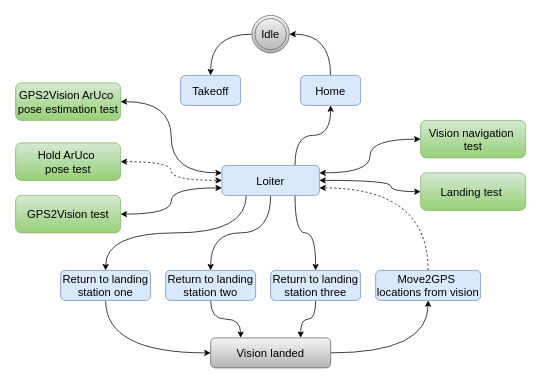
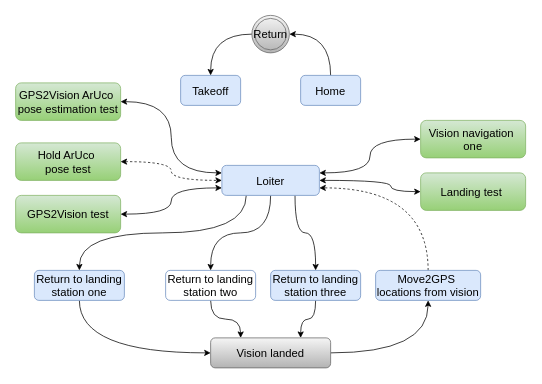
  <mxCell id="0" />
  <mxCell id="1" parent="0" />
  <mxCell id="2" value="&lt;pre style=&quot;font-size: 15px ; margin-top: 0px ; margin-bottom: 0px&quot;&gt;&lt;pre style=&quot;margin-top: 0px ; margin-bottom: 0px&quot;&gt;&lt;font style=&quot;font-size: 15px&quot; face=&quot;Helvetica&quot;&gt;GPS2Vision ArUco &lt;/font&gt;&lt;/pre&gt;&lt;pre style=&quot;margin-top: 0px ; margin-bottom: 0px&quot;&gt;&lt;font style=&quot;font-size: 15px&quot; face=&quot;Helvetica&quot;&gt;pose estimation test&lt;/font&gt;&lt;/pre&gt;&lt;/pre&gt;" style="rounded=1;whiteSpace=wrap;html=1;gradientColor=#97d077;fillColor=#d5e8d4;strokeColor=#82b366;" parent="1" vertex="1"><mxGeometry x="20" y="110" width="140" height="50" as="geometry" /></mxCell>
  <mxCell id="3" style="edgeStyle=orthogonalEdgeStyle;curved=1;rounded=0;orthogonalLoop=1;jettySize=auto;html=1;exitX=0.5;exitY=1;exitDx=0;exitDy=0;entryX=0.75;entryY=0;entryDx=0;entryDy=0;" parent="1" source="4" target="21" edge="1"><mxGeometry relative="1" as="geometry" /></mxCell>
  <mxCell id="4" value="&lt;pre style=&quot;margin-top: 0px ; margin-bottom: 0px ; font-size: 15px&quot;&gt;&lt;font face=&quot;Helvetica&quot; style=&quot;font-size: 15px&quot;&gt; Return to landing &lt;/font&gt;&lt;/pre&gt;&lt;pre style=&quot;margin-top: 0px ; margin-bottom: 0px ; font-size: 15px&quot;&gt;&lt;font face=&quot;Helvetica&quot; style=&quot;font-size: 15px&quot;&gt;station three&lt;/font&gt;&lt;/pre&gt;" style="rounded=1;whiteSpace=wrap;html=1;fillColor=#dae8fc;strokeColor=#6c8ebf;" parent="1" vertex="1"><mxGeometry x="360" y="360" width="120" height="40" as="geometry" /></mxCell>
  <mxCell id="5" style="edgeStyle=orthogonalEdgeStyle;curved=1;rounded=0;orthogonalLoop=1;jettySize=auto;html=1;exitX=0.5;exitY=1;exitDx=0;exitDy=0;entryX=0;entryY=0.5;entryDx=0;entryDy=0;" parent="1" source="6" target="21" edge="1"><mxGeometry relative="1" as="geometry" /></mxCell>
- <mxCell id="6" value="&lt;pre style=&quot;margin-top: 0px ; margin-bottom: 0px ; font-size: 15px&quot;&gt;&lt;font face=&quot;Helvetica&quot; style=&quot;font-size: 15px&quot;&gt; Return to landing &lt;/font&gt;&lt;/pre&gt;&lt;pre style=&quot;margin-top: 0px ; margin-bottom: 0px ; font-size: 15px&quot;&gt;&lt;font face=&quot;Helvetica&quot; style=&quot;font-size: 15px&quot;&gt;station one&lt;/font&gt;&lt;/pre&gt;" style="rounded=1;whiteSpace=wrap;html=1;fillColor=#dae8fc;strokeColor=#6c8ebf;" parent="1" vertex="1"><mxGeometry x="80" y="360" width="120" height="40" as="geometry" /></mxCell>
+ <mxCell id="6" value="&lt;pre style=&quot;margin-top: 0px ; margin-bottom: 0px ; font-size: 15px&quot;&gt;&lt;font face=&quot;Helvetica&quot; style=&quot;font-size: 15px&quot;&gt; Return to landing &lt;/font&gt;&lt;/pre&gt;&lt;pre style=&quot;margin-top: 0px ; margin-bottom: 0px ; font-size: 15px&quot;&gt;&lt;font face=&quot;Helvetica&quot; style=&quot;font-size: 15px&quot;&gt;station one&lt;/font&gt;&lt;/pre&gt;" style="rounded=1;whiteSpace=wrap;html=1;fillColor=#dae8fc;strokeColor=#6c8ebf;" parent="1" vertex="1"><mxGeometry x="45" y="360" width="120" height="40" as="geometry" /></mxCell>
  <mxCell id="7" style="edgeStyle=orthogonalEdgeStyle;curved=1;rounded=0;orthogonalLoop=1;jettySize=auto;html=1;exitX=0.5;exitY=1;exitDx=0;exitDy=0;entryX=0.25;entryY=0;entryDx=0;entryDy=0;" parent="1" source="8" target="21" edge="1"><mxGeometry relative="1" as="geometry" /></mxCell>
- <mxCell id="8" value="&lt;pre style=&quot;margin-top: 0px ; margin-bottom: 0px ; font-size: 15px&quot;&gt;&lt;font face=&quot;Helvetica&quot; style=&quot;font-size: 15px&quot;&gt; Return to landing &lt;/font&gt;&lt;/pre&gt;&lt;pre style=&quot;margin-top: 0px ; margin-bottom: 0px ; font-size: 15px&quot;&gt;&lt;font face=&quot;Helvetica&quot; style=&quot;font-size: 15px&quot;&gt;station two&lt;/font&gt;&lt;/pre&gt;" style="rounded=1;whiteSpace=wrap;html=1;fillColor=#dae8fc;strokeColor=#6c8ebf;" parent="1" vertex="1"><mxGeometry x="220" y="360" width="120" height="40" as="geometry" /></mxCell>
+ <mxCell id="8" value="&lt;pre style=&quot;margin-top: 0px ; margin-bottom: 0px ; font-size: 15px&quot;&gt;&lt;font face=&quot;Helvetica&quot; style=&quot;font-size: 15px&quot;&gt; Return to landing &lt;/font&gt;&lt;/pre&gt;&lt;pre style=&quot;margin-top: 0px ; margin-bottom: 0px ; font-size: 15px&quot;&gt;&lt;font face=&quot;Helvetica&quot; style=&quot;font-size: 15px&quot;&gt;station two&lt;/font&gt;&lt;/pre&gt;" style="rounded=1;whiteSpace=wrap;html=1;fillColor=#ffffff;strokeColor=#6c8ebf;" parent="1" vertex="1"><mxGeometry x="220" y="360" width="120" height="40" as="geometry" /></mxCell>
  <mxCell id="9" value="&lt;pre style=&quot;font-size: 15px ; margin-top: 0px ; margin-bottom: 0px&quot;&gt;&lt;pre style=&quot;margin-top: 0px ; margin-bottom: 0px&quot;&gt;&lt;font face=&quot;Helvetica&quot; style=&quot;font-size: 15px&quot;&gt;Hold ArUco &lt;/font&gt;&lt;/pre&gt;&lt;pre style=&quot;margin-top: 0px ; margin-bottom: 0px&quot;&gt;&lt;font face=&quot;Helvetica&quot; style=&quot;font-size: 15px&quot;&gt;pose test&lt;/font&gt;&lt;/pre&gt;&lt;/pre&gt;" style="rounded=1;whiteSpace=wrap;html=1;gradientColor=#97d077;fillColor=#d5e8d4;strokeColor=#82b366;" parent="1" vertex="1"><mxGeometry x="20" y="190" width="140" height="50" as="geometry" /></mxCell>
  <mxCell id="10" style="edgeStyle=orthogonalEdgeStyle;curved=1;rounded=0;orthogonalLoop=1;jettySize=auto;html=1;exitX=0.5;exitY=0;exitDx=0;exitDy=0;entryX=1;entryY=0.5;entryDx=0;entryDy=0;" parent="1" source="11" target="27" edge="1"><mxGeometry relative="1" as="geometry" /></mxCell>
  <mxCell id="11" value="&lt;pre style=&quot;margin-top: 0px ; margin-bottom: 0px&quot;&gt;&lt;pre style=&quot;margin-top: 0px ; margin-bottom: 0px&quot;&gt;&lt;pre style=&quot;margin-top: 0px ; margin-bottom: 0px&quot;&gt;&lt;font face=&quot;Helvetica&quot; style=&quot;font-size: 15px&quot;&gt;Home&lt;/font&gt;&lt;/pre&gt;&lt;/pre&gt;&lt;/pre&gt;" style="rounded=1;whiteSpace=wrap;html=1;fillColor=#dae8fc;strokeColor=#6c8ebf;" parent="1" vertex="1"><mxGeometry x="400" y="100" width="80" height="40" as="geometry" /></mxCell>
  <mxCell id="12" value="&lt;pre style=&quot;margin-top: 0px ; margin-bottom: 0px&quot;&gt;&lt;pre style=&quot;margin-top: 0px ; margin-bottom: 0px&quot;&gt;&lt;pre style=&quot;margin-top: 0px ; margin-bottom: 0px&quot;&gt;&lt;font face=&quot;Helvetica&quot; style=&quot;font-size: 15px&quot;&gt;Landing test &lt;/font&gt;&lt;/pre&gt;&lt;/pre&gt;&lt;/pre&gt;" style="rounded=1;whiteSpace=wrap;html=1;gradientColor=#97d077;fillColor=#d5e8d4;strokeColor=#82b366;" parent="1" vertex="1"><mxGeometry x="560" y="230" width="140" height="50" as="geometry" /></mxCell>
- <mxCell id="13" value="&lt;pre style=&quot;font-size: 15px ; margin-top: 0px ; margin-bottom: 0px&quot;&gt;&lt;pre style=&quot;margin-top: 0px ; margin-bottom: 0px&quot;&gt;&lt;pre style=&quot;margin-top: 0px ; margin-bottom: 0px&quot;&gt;&lt;font face=&quot;Helvetica&quot; style=&quot;font-size: 15px&quot;&gt;Vision navigation &lt;/font&gt;&lt;/pre&gt;&lt;pre style=&quot;margin-top: 0px ; margin-bottom: 0px&quot;&gt;&lt;font face=&quot;Helvetica&quot; style=&quot;font-size: 15px&quot;&gt;test&lt;/font&gt;&lt;/pre&gt;&lt;/pre&gt;&lt;/pre&gt;" style="rounded=1;whiteSpace=wrap;html=1;gradientColor=#97d077;fillColor=#d5e8d4;strokeColor=#82b366;" parent="1" vertex="1"><mxGeometry x="560" y="160" width="140" height="50" as="geometry" /></mxCell>
+ <mxCell id="13" value="&lt;pre style=&quot;font-size: 15px ; margin-top: 0px ; margin-bottom: 0px&quot;&gt;&lt;pre style=&quot;margin-top: 0px ; margin-bottom: 0px&quot;&gt;&lt;pre style=&quot;margin-top: 0px ; margin-bottom: 0px&quot;&gt;&lt;font face=&quot;Helvetica&quot; style=&quot;font-size: 15px&quot;&gt;Vision navigation &lt;/font&gt;&lt;/pre&gt;&lt;pre style=&quot;margin-top: 0px ; margin-bottom: 0px&quot;&gt;&lt;font face=&quot;Helvetica&quot; style=&quot;font-size: 15px&quot;&gt;one&lt;/font&gt;&lt;/pre&gt;&lt;/pre&gt;&lt;/pre&gt;" style="rounded=1;whiteSpace=wrap;html=1;gradientColor=#97d077;fillColor=#d5e8d4;strokeColor=#82b366;" parent="1" vertex="1"><mxGeometry x="560" y="160" width="140" height="50" as="geometry" /></mxCell>
  <mxCell id="14" value="&lt;pre style=&quot;margin-top: 0px ; margin-bottom: 0px&quot;&gt;&lt;pre style=&quot;margin-top: 0px ; margin-bottom: 0px&quot;&gt;&lt;pre style=&quot;margin-top: 0px ; margin-bottom: 0px&quot;&gt;&lt;font face=&quot;Helvetica&quot; style=&quot;font-size: 15px&quot;&gt;Takeoff&lt;/font&gt;&lt;/pre&gt;&lt;/pre&gt;&lt;/pre&gt;" style="rounded=1;whiteSpace=wrap;html=1;fillColor=#dae8fc;strokeColor=#6c8ebf;" parent="1" vertex="1"><mxGeometry x="240" y="100" width="80" height="40" as="geometry" /></mxCell>
- <mxCell id="15" style="edgeStyle=orthogonalEdgeStyle;curved=1;rounded=0;orthogonalLoop=1;jettySize=auto;html=1;exitX=0.75;exitY=0;exitDx=0;exitDy=0;entryX=0.5;entryY=1;entryDx=0;entryDy=0;" parent="1" source="19" target="11" edge="1"><mxGeometry relative="1" as="geometry" /></mxCell>
  <mxCell id="16" style="edgeStyle=orthogonalEdgeStyle;curved=1;rounded=0;orthogonalLoop=1;jettySize=auto;html=1;exitX=0.25;exitY=1;exitDx=0;exitDy=0;entryX=0.5;entryY=0;entryDx=0;entryDy=0;" parent="1" source="19" target="6" edge="1"><mxGeometry relative="1" as="geometry" /></mxCell>
  <mxCell id="17" style="edgeStyle=orthogonalEdgeStyle;curved=1;rounded=0;orthogonalLoop=1;jettySize=auto;html=1;exitX=0.5;exitY=1;exitDx=0;exitDy=0;entryX=0.5;entryY=0;entryDx=0;entryDy=0;" parent="1" source="19" target="8" edge="1"><mxGeometry relative="1" as="geometry" /></mxCell>
  <mxCell id="18" style="edgeStyle=orthogonalEdgeStyle;curved=1;rounded=0;orthogonalLoop=1;jettySize=auto;html=1;exitX=0.75;exitY=1;exitDx=0;exitDy=0;entryX=0.5;entryY=0;entryDx=0;entryDy=0;" parent="1" source="19" target="4" edge="1"><mxGeometry relative="1" as="geometry" /></mxCell>
  <mxCell id="19" value="&lt;pre style=&quot;margin-top: 0px ; margin-bottom: 0px&quot;&gt;&lt;pre style=&quot;margin-top: 0px ; margin-bottom: 0px&quot;&gt;&lt;pre style=&quot;margin-top: 0px ; margin-bottom: 0px&quot;&gt;&lt;font face=&quot;Helvetica&quot; style=&quot;font-size: 15px&quot;&gt;Loiter&lt;/font&gt;&lt;/pre&gt;&lt;/pre&gt;&lt;/pre&gt;" style="rounded=1;whiteSpace=wrap;html=1;fillColor=#dae8fc;strokeColor=#6c8ebf;" parent="1" vertex="1"><mxGeometry x="295" y="220" width="130" height="40" as="geometry" /></mxCell>
  <mxCell id="20" style="edgeStyle=orthogonalEdgeStyle;curved=1;rounded=0;orthogonalLoop=1;jettySize=auto;html=1;exitX=1;exitY=0.5;exitDx=0;exitDy=0;entryX=0.5;entryY=1;entryDx=0;entryDy=0;" parent="1" source="21" target="23" edge="1"><mxGeometry relative="1" as="geometry" /></mxCell>
  <mxCell id="21" value="&lt;pre style=&quot;margin-top: 0px ; margin-bottom: 0px&quot;&gt;&lt;pre style=&quot;margin-top: 0px ; margin-bottom: 0px&quot;&gt;&lt;pre style=&quot;margin-top: 0px ; margin-bottom: 0px&quot;&gt;&lt;font face=&quot;Helvetica&quot; style=&quot;font-size: 15px&quot;&gt;Vision landed&lt;/font&gt;&lt;font size=&quot;3&quot;&gt;&lt;br&gt;&lt;/font&gt;&lt;/pre&gt;&lt;/pre&gt;&lt;/pre&gt;" style="rounded=1;whiteSpace=wrap;html=1;gradientColor=#b3b3b3;fillColor=#f5f5f5;strokeColor=#666666;" parent="1" vertex="1"><mxGeometry x="280" y="450" width="160" height="40" as="geometry" /></mxCell>
  <mxCell id="22" style="edgeStyle=orthogonalEdgeStyle;curved=1;rounded=0;orthogonalLoop=1;jettySize=auto;html=1;exitX=0.5;exitY=0;exitDx=0;exitDy=0;entryX=1;entryY=0.75;entryDx=0;entryDy=0;dashed=1;" parent="1" source="23" target="19" edge="1"><mxGeometry relative="1" as="geometry" /></mxCell>
  <mxCell id="23" value="&lt;pre style=&quot;font-size: 15px ; margin-top: 0px ; margin-bottom: 0px&quot;&gt;&lt;pre style=&quot;margin-top: 0px ; margin-bottom: 0px&quot;&gt;&lt;font face=&quot;Helvetica&quot; style=&quot;font-size: 15px&quot;&gt;Move2GPS &lt;/font&gt;&lt;/pre&gt;&lt;pre style=&quot;margin-top: 0px ; margin-bottom: 0px&quot;&gt;&lt;font face=&quot;Helvetica&quot; style=&quot;font-size: 15px&quot;&gt;locations from vision&lt;/font&gt;&lt;/pre&gt;&lt;/pre&gt;" style="rounded=1;whiteSpace=wrap;html=1;fillColor=#dae8fc;strokeColor=#6c8ebf;" parent="1" vertex="1"><mxGeometry x="500" y="360" width="140" height="40" as="geometry" /></mxCell>
  <mxCell id="24" value="" style="endArrow=classic;startArrow=classic;html=1;entryX=0;entryY=0.5;entryDx=0;entryDy=0;exitX=1;exitY=0.25;exitDx=0;exitDy=0;edgeStyle=orthogonalEdgeStyle;curved=1;" parent="1" source="19" target="13" edge="1"><mxGeometry width="50" height="50" relative="1" as="geometry"><mxPoint x="435" y="280" as="sourcePoint" /><mxPoint x="570" y="245" as="targetPoint" /></mxGeometry></mxCell>
  <mxCell id="25" value="" style="endArrow=classic;startArrow=classic;html=1;entryX=0;entryY=0.25;entryDx=0;entryDy=0;exitX=1;exitY=0.5;exitDx=0;exitDy=0;edgeStyle=orthogonalEdgeStyle;curved=1;" parent="1" source="2" target="19" edge="1"><mxGeometry width="50" height="50" relative="1" as="geometry"><mxPoint x="180" y="310" as="sourcePoint" /><mxPoint x="230" y="260" as="targetPoint" /></mxGeometry></mxCell>
  <mxCell id="26" style="edgeStyle=orthogonalEdgeStyle;curved=1;rounded=0;orthogonalLoop=1;jettySize=auto;html=1;exitX=0;exitY=0.5;exitDx=0;exitDy=0;entryX=0.5;entryY=0;entryDx=0;entryDy=0;" parent="1" source="27" target="14" edge="1"><mxGeometry relative="1" as="geometry" /></mxCell>
- <mxCell id="27" value="&lt;font style=&quot;font-size: 15px&quot;&gt;Idle&lt;/font&gt;" style="ellipse;shape=doubleEllipse;whiteSpace=wrap;html=1;aspect=fixed;fillColor=#f5f5f5;strokeColor=#666666;gradientColor=#b3b3b3;" parent="1" vertex="1"><mxGeometry x="335" y="20" width="50" height="50" as="geometry" /></mxCell>
+ <mxCell id="27" value="&lt;font style=&quot;font-size: 15px&quot;&gt;Return&lt;/font&gt;" style="ellipse;shape=doubleEllipse;whiteSpace=wrap;html=1;aspect=fixed;fillColor=#f5f5f5;strokeColor=#666666;gradientColor=#b3b3b3;" parent="1" vertex="1"><mxGeometry x="335" y="20" width="50" height="50" as="geometry" /></mxCell>
  <mxCell id="28" value="&lt;pre style=&quot;font-size: medium ; margin-top: 0px ; margin-bottom: 0px&quot;&gt;&lt;pre style=&quot;margin-top: 0px ; margin-bottom: 0px&quot;&gt;&lt;pre style=&quot;margin-top: 0px ; margin-bottom: 0px ; font-size: 15px&quot;&gt;&lt;font face=&quot;Helvetica&quot; style=&quot;font-size: 15px&quot;&gt;GPS2Vision test&lt;/font&gt;&lt;/pre&gt;&lt;/pre&gt;&lt;/pre&gt;" style="rounded=1;whiteSpace=wrap;html=1;gradientColor=#97d077;fillColor=#d5e8d4;strokeColor=#82b366;" parent="1" vertex="1"><mxGeometry x="20" y="260" width="140" height="50" as="geometry" /></mxCell>
  <mxCell id="29" value="" style="endArrow=classic;startArrow=classic;html=1;entryX=0;entryY=0.5;entryDx=0;entryDy=0;exitX=1;exitY=0.5;exitDx=0;exitDy=0;edgeStyle=orthogonalEdgeStyle;curved=1;dashed=1;" parent="1" source="9" target="19" edge="1"><mxGeometry width="50" height="50" relative="1" as="geometry"><mxPoint x="150" y="330" as="sourcePoint" /><mxPoint x="200" y="280" as="targetPoint" /></mxGeometry></mxCell>
  <mxCell id="30" value="" style="endArrow=classic;startArrow=classic;html=1;entryX=0;entryY=0.75;entryDx=0;entryDy=0;exitX=1;exitY=0.5;exitDx=0;exitDy=0;edgeStyle=orthogonalEdgeStyle;curved=1;" parent="1" source="28" target="19" edge="1"><mxGeometry width="50" height="50" relative="1" as="geometry"><mxPoint x="190" y="330" as="sourcePoint" /><mxPoint x="240" y="280" as="targetPoint" /></mxGeometry></mxCell>
  <mxCell id="31" value="" style="endArrow=classic;startArrow=classic;html=1;entryX=0;entryY=0.5;entryDx=0;entryDy=0;exitX=1;exitY=0.5;exitDx=0;exitDy=0;edgeStyle=orthogonalEdgeStyle;curved=1;" parent="1" source="19" target="12" edge="1"><mxGeometry width="50" height="50" relative="1" as="geometry"><mxPoint x="430" y="340" as="sourcePoint" /><mxPoint x="480" y="290" as="targetPoint" /><Array as="points"><mxPoint x="520" y="240" /><mxPoint x="520" y="255" /></Array></mxGeometry></mxCell>
